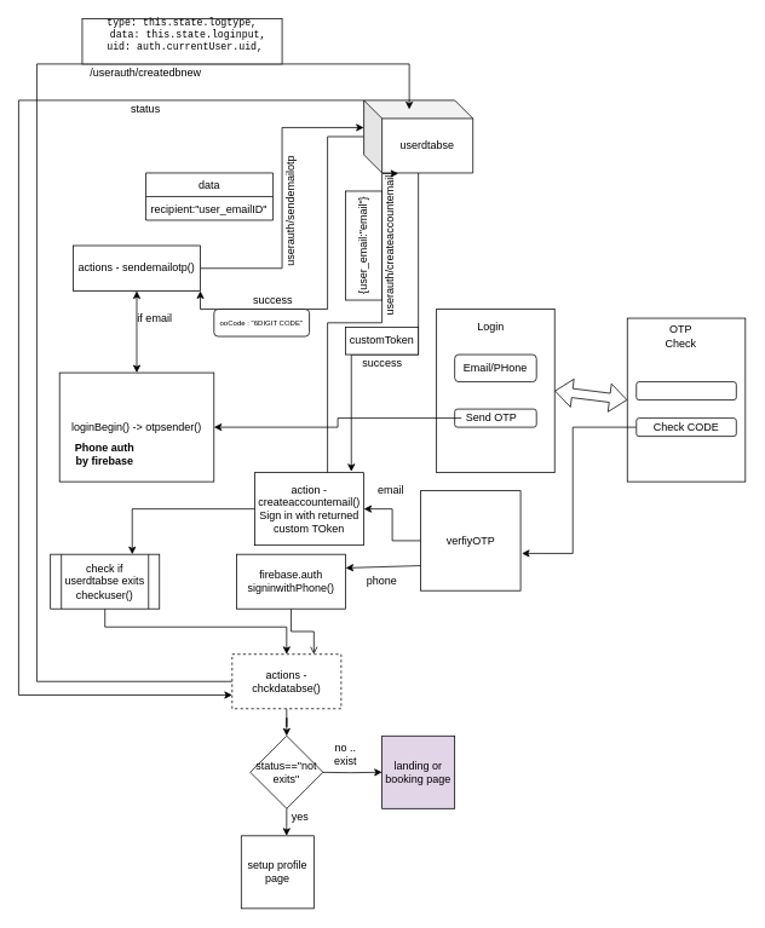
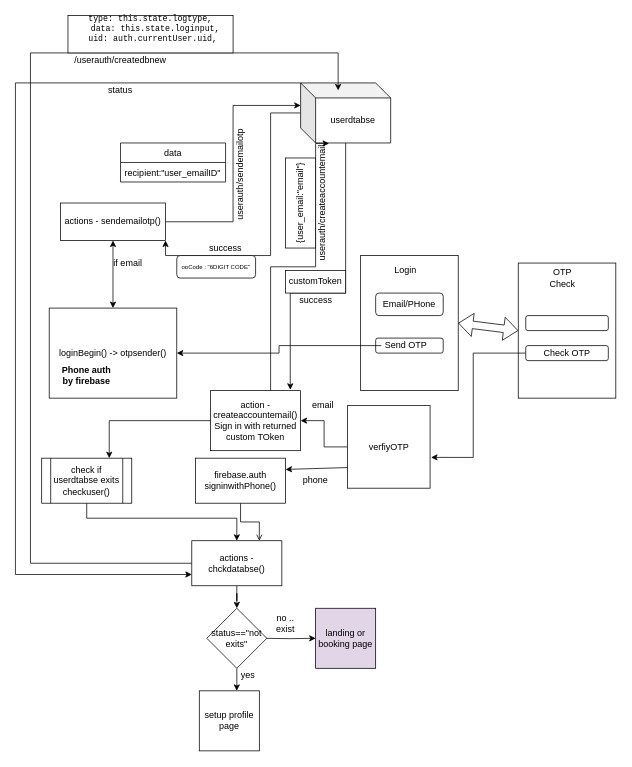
  <mxCell id="0" />
  <mxCell id="1" parent="0" />
  <mxCell id="2" value="" style="rounded=0;whiteSpace=wrap;html=1;" parent="1" vertex="1"><mxGeometry x="480" y="340" width="130" height="180" as="geometry" /></mxCell>
  <mxCell id="3" value="Login" style="text;html=1;strokeColor=none;fillColor=none;align=center;verticalAlign=middle;whiteSpace=wrap;rounded=0;" parent="1" vertex="1"><mxGeometry x="520" y="350" width="40" height="20" as="geometry" /></mxCell>
  <mxCell id="4" value="Email/PHone" style="rounded=1;whiteSpace=wrap;html=1;" parent="1" vertex="1"><mxGeometry x="500" y="390" width="90" height="30" as="geometry" /></mxCell>
  <mxCell id="5" value="" style="rounded=1;whiteSpace=wrap;html=1;" parent="1" vertex="1"><mxGeometry x="500" y="450" width="90" height="20" as="geometry" /></mxCell>
  <mxCell id="6" style="edgeStyle=orthogonalEdgeStyle;rounded=0;orthogonalLoop=1;jettySize=auto;html=1;" parent="1" source="7" target="8" edge="1"><mxGeometry relative="1" as="geometry" /></mxCell>
  <mxCell id="7" value="Send OTP" style="text;html=1;strokeColor=none;fillColor=none;align=center;verticalAlign=middle;whiteSpace=wrap;rounded=0;" parent="1" vertex="1"><mxGeometry x="507.5" y="450" width="65" height="20" as="geometry" /></mxCell>
  <mxCell id="8" value="loginBegin() -&amp;gt; otpsender()" style="rounded=0;whiteSpace=wrap;html=1;" parent="1" vertex="1"><mxGeometry x="65" y="410" width="170" height="120" as="geometry" /></mxCell>
  <mxCell id="9" style="edgeStyle=orthogonalEdgeStyle;rounded=0;orthogonalLoop=1;jettySize=auto;html=1;entryX=0;entryY=0;entryDx=0;entryDy=30;entryPerimeter=0;" parent="1" source="10" target="14" edge="1"><mxGeometry relative="1" as="geometry" /></mxCell>
  <mxCell id="10" value="actions - sendemailotp()" style="rounded=0;whiteSpace=wrap;html=1;" parent="1" vertex="1"><mxGeometry x="80" y="270" width="140" height="50" as="geometry" /></mxCell>
  <mxCell id="11" style="edgeStyle=orthogonalEdgeStyle;rounded=0;orthogonalLoop=1;jettySize=auto;html=1;entryX=1;entryY=1;entryDx=0;entryDy=0;" parent="1" source="14" target="10" edge="1"><mxGeometry relative="1" as="geometry"><Array as="points"><mxPoint x="360" y="340" /><mxPoint x="220" y="340" /></Array></mxGeometry></mxCell>
  <mxCell id="12" style="edgeStyle=orthogonalEdgeStyle;rounded=0;orthogonalLoop=1;jettySize=auto;html=1;entryX=0.885;entryY=-0.015;entryDx=0;entryDy=0;entryPerimeter=0;" parent="1" source="14" target="32" edge="1"><mxGeometry relative="1" as="geometry"><Array as="points"><mxPoint x="460" y="390" /><mxPoint x="386" y="390" /></Array></mxGeometry></mxCell>
  <mxCell id="13" style="edgeStyle=orthogonalEdgeStyle;rounded=0;orthogonalLoop=1;jettySize=auto;html=1;entryX=0;entryY=0.75;entryDx=0;entryDy=0;" parent="1" source="14" target="47" edge="1"><mxGeometry relative="1" as="geometry"><Array as="points"><mxPoint x="20" y="110" /><mxPoint x="20" y="765" /></Array></mxGeometry></mxCell>
  <mxCell id="14" value="userdtabse" style="shape=cube;whiteSpace=wrap;html=1;boundedLbl=1;backgroundOutline=1;darkOpacity=0.05;darkOpacity2=0.1;" parent="1" vertex="1"><mxGeometry x="400" y="110" width="120" height="80" as="geometry" /></mxCell>
  <mxCell id="15" value="userauth/sendemailotp" style="text;html=1;strokeColor=none;fillColor=none;align=center;verticalAlign=middle;whiteSpace=wrap;rounded=0;rotation=-90;" parent="1" vertex="1"><mxGeometry x="300" y="222" width="40" height="20" as="geometry" /></mxCell>
  <mxCell id="16" value="if email" style="text;html=1;strokeColor=none;fillColor=none;align=center;verticalAlign=middle;whiteSpace=wrap;rounded=0;" parent="1" vertex="1"><mxGeometry x="150" y="340" width="40" height="20" as="geometry" /></mxCell>
  <mxCell id="17" value="Phone auth by firebase" style="text;html=1;strokeColor=none;fillColor=none;align=center;verticalAlign=middle;whiteSpace=wrap;rounded=0;fontStyle=1" parent="1" vertex="1"><mxGeometry x="80" y="490" width="70" height="20" as="geometry" /></mxCell>
  <mxCell id="18" value="" style="rounded=0;whiteSpace=wrap;html=1;" parent="1" vertex="1"><mxGeometry x="690" y="350" width="130" height="180" as="geometry" /></mxCell>
  <mxCell id="19" value="OTP Check" style="text;html=1;strokeColor=none;fillColor=none;align=center;verticalAlign=middle;whiteSpace=wrap;rounded=0;" parent="1" vertex="1"><mxGeometry x="730" y="360" width="38" height="20" as="geometry" /></mxCell>
  <mxCell id="20" value="" style="rounded=1;whiteSpace=wrap;html=1;" parent="1" vertex="1"><mxGeometry x="700" y="420" width="110" height="20" as="geometry" /></mxCell>
  <mxCell id="21" style="edgeStyle=orthogonalEdgeStyle;rounded=0;orthogonalLoop=1;jettySize=auto;html=1;entryX=1.012;entryY=0.627;entryDx=0;entryDy=0;entryPerimeter=0;" parent="1" source="22" target="29" edge="1"><mxGeometry relative="1" as="geometry"><Array as="points"><mxPoint x="630" y="470" /><mxPoint x="630" y="609" /></Array></mxGeometry></mxCell>
- <mxCell id="22" value="Check CODE" style="rounded=1;whiteSpace=wrap;html=1;" parent="1" vertex="1"><mxGeometry x="700" y="460" width="110" height="20" as="geometry" /></mxCell>
+ <mxCell id="22" value="Check OTP" style="rounded=1;whiteSpace=wrap;html=1;" parent="1" vertex="1"><mxGeometry x="700" y="460" width="110" height="20" as="geometry" /></mxCell>
  <mxCell id="23" value="" style="shape=flexArrow;endArrow=classic;startArrow=classic;html=1;entryX=0;entryY=0.5;entryDx=0;entryDy=0;exitX=1;exitY=0.5;exitDx=0;exitDy=0;" parent="1" source="2" target="18" edge="1"><mxGeometry width="100" height="100" relative="1" as="geometry"><mxPoint x="410" y="410" as="sourcePoint" /><mxPoint x="510" y="310" as="targetPoint" /></mxGeometry></mxCell>
  <mxCell id="24" value="data" style="swimlane;fontStyle=0;childLayout=stackLayout;horizontal=1;startSize=26;horizontalStack=0;resizeParent=1;resizeParentMax=0;resizeLast=0;collapsible=1;marginBottom=0;flipV=0;" parent="1" vertex="1"><mxGeometry x="160" y="190" width="140" height="52" as="geometry" /></mxCell>
  <mxCell id="25" value="recipient:&quot;user_emailID&quot;" style="text;strokeColor=none;fillColor=none;align=left;verticalAlign=top;spacingLeft=4;spacingRight=4;overflow=hidden;rotatable=0;points=[[0,0.5],[1,0.5]];portConstraint=eastwest;" parent="24" vertex="1"><mxGeometry y="26" width="140" height="26" as="geometry" /></mxCell>
  <mxCell id="26" value="success" style="text;html=1;strokeColor=none;fillColor=none;align=center;verticalAlign=middle;whiteSpace=wrap;rounded=0;" parent="1" vertex="1"><mxGeometry x="280" y="320" width="40" height="20" as="geometry" /></mxCell>
  <mxCell id="27" value="&lt;font style=&quot;font-size: 8px&quot;&gt;ooCode : &quot;6DIGIT CODE&quot;&lt;/font&gt;" style="rounded=1;whiteSpace=wrap;html=1;" parent="1" vertex="1"><mxGeometry x="235" y="340" width="105" height="30" as="geometry" /></mxCell>
  <mxCell id="28" style="edgeStyle=orthogonalEdgeStyle;rounded=0;orthogonalLoop=1;jettySize=auto;html=1;entryX=1;entryY=0.5;entryDx=0;entryDy=0;" parent="1" source="29" target="32" edge="1"><mxGeometry relative="1" as="geometry" /></mxCell>
  <mxCell id="29" value="verfiyOTP" style="whiteSpace=wrap;html=1;aspect=fixed;" parent="1" vertex="1"><mxGeometry x="462.5" y="540" width="110" height="110" as="geometry" /></mxCell>
  <mxCell id="30" style="edgeStyle=orthogonalEdgeStyle;rounded=0;orthogonalLoop=1;jettySize=auto;html=1;entryX=0.316;entryY=1.008;entryDx=0;entryDy=0;entryPerimeter=0;" parent="1" source="32" target="14" edge="1"><mxGeometry relative="1" as="geometry"><Array as="points"><mxPoint x="360" y="355" /><mxPoint x="420" y="355" /><mxPoint x="420" y="191" /></Array></mxGeometry></mxCell>
  <mxCell id="31" style="edgeStyle=orthogonalEdgeStyle;rounded=0;orthogonalLoop=1;jettySize=auto;html=1;entryX=0.75;entryY=0;entryDx=0;entryDy=0;" parent="1" source="32" target="44" edge="1"><mxGeometry relative="1" as="geometry" /></mxCell>
  <mxCell id="32" value="action - createaccountemail()&lt;br&gt;Sign in with returned custom TOken" style="rounded=0;whiteSpace=wrap;html=1;" parent="1" vertex="1"><mxGeometry x="280" y="520" width="120" height="80" as="geometry" /></mxCell>
  <mxCell id="33" value="email" style="text;html=1;strokeColor=none;fillColor=none;align=center;verticalAlign=middle;whiteSpace=wrap;rounded=0;" parent="1" vertex="1"><mxGeometry x="410" y="530" width="40" height="20" as="geometry" /></mxCell>
  <mxCell id="34" value="" style="endArrow=classic;startArrow=classic;html=1;exitX=0.5;exitY=0;exitDx=0;exitDy=0;entryX=0.5;entryY=1;entryDx=0;entryDy=0;" parent="1" source="8" target="10" edge="1"><mxGeometry width="50" height="50" relative="1" as="geometry"><mxPoint x="170" y="620" as="sourcePoint" /><mxPoint x="140" y="330" as="targetPoint" /></mxGeometry></mxCell>
  <mxCell id="35" style="edgeStyle=orthogonalEdgeStyle;rounded=0;orthogonalLoop=1;jettySize=auto;html=1;entryX=0.75;entryY=0;entryDx=0;entryDy=0;fontColor=#000000;endArrow=open;" edge="1" parent="1" source="36" target="47"><mxGeometry relative="1" as="geometry" /></mxCell>
  <mxCell id="36" value="firebase.auth signinwithPhone()" style="rounded=0;whiteSpace=wrap;html=1;" parent="1" vertex="1"><mxGeometry x="260" y="610" width="120" height="60" as="geometry" /></mxCell>
  <mxCell id="37" value="" style="endArrow=classic;html=1;exitX=0;exitY=0.75;exitDx=0;exitDy=0;entryX=1;entryY=0.25;entryDx=0;entryDy=0;" parent="1" source="29" target="36" edge="1"><mxGeometry width="50" height="50" relative="1" as="geometry"><mxPoint x="170" y="460" as="sourcePoint" /><mxPoint x="220" y="410" as="targetPoint" /></mxGeometry></mxCell>
  <mxCell id="38" value="phone" style="text;html=1;strokeColor=none;fillColor=none;align=center;verticalAlign=middle;whiteSpace=wrap;rounded=0;" parent="1" vertex="1"><mxGeometry x="400" y="630" width="40" height="20" as="geometry" /></mxCell>
  <mxCell id="39" value="userauth/createaccountemail" style="text;html=1;strokeColor=none;fillColor=none;align=center;verticalAlign=middle;whiteSpace=wrap;rounded=0;rotation=-90;" parent="1" vertex="1"><mxGeometry x="409" y="260" width="40" height="20" as="geometry" /></mxCell>
  <mxCell id="40" value="{user_email:&quot;email&quot;}" style="rounded=0;whiteSpace=wrap;html=1;rotation=-90;" parent="1" vertex="1"><mxGeometry x="340" y="250" width="120" height="40" as="geometry" /></mxCell>
  <mxCell id="41" value="success" style="text;html=1;align=center;verticalAlign=middle;resizable=0;points=[];autosize=1;strokeColor=none;" parent="1" vertex="1"><mxGeometry x="390" y="390" width="60" height="20" as="geometry" /></mxCell>
  <mxCell id="42" value="customToken" style="whiteSpace=wrap;html=1;" parent="1" vertex="1"><mxGeometry x="380" y="360" width="80" height="30" as="geometry" /></mxCell>
  <mxCell id="43" style="edgeStyle=orthogonalEdgeStyle;rounded=0;orthogonalLoop=1;jettySize=auto;html=1;entryX=0.5;entryY=0;entryDx=0;entryDy=0;" parent="1" source="44" target="47" edge="1"><mxGeometry relative="1" as="geometry"><Array as="points"><mxPoint x="115" y="690" /><mxPoint x="315" y="690" /></Array></mxGeometry></mxCell>
  <mxCell id="44" value="check if userdtabse exits&lt;br&gt;checkuser()" style="shape=process;whiteSpace=wrap;html=1;backgroundOutline=1;" parent="1" vertex="1"><mxGeometry x="55" y="610" width="120" height="60" as="geometry" /></mxCell>
  <mxCell id="45" style="edgeStyle=orthogonalEdgeStyle;rounded=0;orthogonalLoop=1;jettySize=auto;html=1;" parent="1" source="47" edge="1"><mxGeometry relative="1" as="geometry"><mxPoint x="450" y="120" as="targetPoint" /><Array as="points"><mxPoint x="40" y="750" /><mxPoint x="40" y="70" /><mxPoint x="450" y="70" /></Array></mxGeometry></mxCell>
  <mxCell id="46" style="edgeStyle=orthogonalEdgeStyle;rounded=0;orthogonalLoop=1;jettySize=auto;html=1;entryX=0.5;entryY=0;entryDx=0;entryDy=0;" parent="1" source="47" target="54" edge="1"><mxGeometry relative="1" as="geometry" /></mxCell>
- <mxCell id="47" value="actions - chckdatabse()" style="rounded=0;whiteSpace=wrap;html=1;dashed=1;" parent="1" vertex="1"><mxGeometry x="255" y="720" width="120" height="60" as="geometry" /></mxCell>
+ <mxCell id="47" value="actions - chckdatabse()" style="rounded=0;whiteSpace=wrap;html=1;" parent="1" vertex="1"><mxGeometry x="255" y="720" width="120" height="60" as="geometry" /></mxCell>
  <mxCell id="48" value="&lt;div style=&quot;color: rgb(248 , 248 , 242) ; background-color: rgb(43 , 31 , 50) ; font-family: &amp;#34;fira code light&amp;#34; , &amp;#34;anonymous pro regular&amp;#34; , &amp;#34;consolas&amp;#34; , &amp;#34;courier new&amp;#34; , monospace , &amp;#34;consolas&amp;#34; , &amp;#34;courier new&amp;#34; , monospace ; font-size: 13px ; line-height: 18px&quot;&gt;&lt;br&gt;&lt;/div&gt;" style="text;html=1;align=center;verticalAlign=middle;resizable=0;points=[];autosize=1;strokeColor=none;" parent="1" vertex="1"><mxGeometry x="620" y="60" width="20" height="20" as="geometry" /></mxCell>
  <mxCell id="49" value="&lt;div style=&quot;font-family: &amp;#34;fira code light&amp;#34; , &amp;#34;anonymous pro regular&amp;#34; , &amp;#34;consolas&amp;#34; , &amp;#34;courier new&amp;#34; , monospace , &amp;#34;consolas&amp;#34; , &amp;#34;courier new&amp;#34; , monospace ; font-size: 11px&quot;&gt;&lt;span&gt;type:&amp;nbsp;this.state.logtype,&lt;/span&gt;&lt;br&gt;&lt;/div&gt;&lt;div style=&quot;font-family: &amp;#34;fira code light&amp;#34; , &amp;#34;anonymous pro regular&amp;#34; , &amp;#34;consolas&amp;#34; , &amp;#34;courier new&amp;#34; , monospace , &amp;#34;consolas&amp;#34; , &amp;#34;courier new&amp;#34; , monospace ; font-size: 11px&quot;&gt;&lt;font style=&quot;font-size: 11px&quot;&gt;&amp;nbsp; data:&amp;nbsp;this.state.loginput,&lt;/font&gt;&lt;/div&gt;&lt;div style=&quot;font-family: &amp;#34;fira code light&amp;#34; , &amp;#34;anonymous pro regular&amp;#34; , &amp;#34;consolas&amp;#34; , &amp;#34;courier new&amp;#34; , monospace , &amp;#34;consolas&amp;#34; , &amp;#34;courier new&amp;#34; , monospace ; font-size: 11px&quot;&gt;&lt;font style=&quot;font-size: 11px&quot;&gt;&amp;nbsp;uid:&amp;nbsp;auth.currentUser.uid,&lt;/font&gt;&lt;/div&gt;&lt;div style=&quot;font-family: &amp;#34;fira code light&amp;#34; , &amp;#34;anonymous pro regular&amp;#34; , &amp;#34;consolas&amp;#34; , &amp;#34;courier new&amp;#34; , monospace , &amp;#34;consolas&amp;#34; , &amp;#34;courier new&amp;#34; , monospace ; font-size: 11px&quot;&gt;&lt;font style=&quot;font-size: 11px&quot;&gt;&amp;nbsp; &amp;nbsp;&amp;nbsp;&lt;/font&gt;&lt;/div&gt;" style="rounded=0;whiteSpace=wrap;html=1;" parent="1" vertex="1"><mxGeometry x="90" y="20" width="220" height="50" as="geometry" /></mxCell>
  <mxCell id="50" value="/userauth/createdbnew" style="text;html=1;strokeColor=none;fillColor=none;align=center;verticalAlign=middle;whiteSpace=wrap;rounded=0;" parent="1" vertex="1"><mxGeometry x="140" y="70" width="40" height="20" as="geometry" /></mxCell>
  <mxCell id="51" value="status" style="text;html=1;strokeColor=none;fillColor=none;align=center;verticalAlign=middle;whiteSpace=wrap;rounded=0;" parent="1" vertex="1"><mxGeometry x="140" y="110" width="40" height="20" as="geometry" /></mxCell>
  <mxCell id="52" style="edgeStyle=orthogonalEdgeStyle;rounded=0;orthogonalLoop=1;jettySize=auto;html=1;entryX=0;entryY=0.5;entryDx=0;entryDy=0;" parent="1" target="56" edge="1"><mxGeometry relative="1" as="geometry"><mxPoint x="350" y="850" as="sourcePoint" /></mxGeometry></mxCell>
  <mxCell id="53" style="edgeStyle=orthogonalEdgeStyle;rounded=0;orthogonalLoop=1;jettySize=auto;html=1;entryX=0.623;entryY=0;entryDx=0;entryDy=0;entryPerimeter=0;" parent="1" source="54" target="55" edge="1"><mxGeometry relative="1" as="geometry" /></mxCell>
  <mxCell id="54" value="status==&quot;not exits&quot;" style="rhombus;whiteSpace=wrap;html=1;" parent="1" vertex="1"><mxGeometry x="275" y="810" width="80" height="80" as="geometry" /></mxCell>
  <mxCell id="55" value="setup profile page" style="whiteSpace=wrap;html=1;aspect=fixed;" parent="1" vertex="1"><mxGeometry x="265" y="920" width="80" height="80" as="geometry" /></mxCell>
  <mxCell id="56" value="landing or booking page" style="whiteSpace=wrap;html=1;aspect=fixed;fillColor=#e1d5e7;" parent="1" vertex="1"><mxGeometry x="420" y="810" width="80" height="80" as="geometry" /></mxCell>
  <mxCell id="57" value="yes" style="text;html=1;strokeColor=none;fillColor=none;align=center;verticalAlign=middle;whiteSpace=wrap;rounded=0;" parent="1" vertex="1"><mxGeometry x="310" y="890" width="40" height="20" as="geometry" /></mxCell>
  <mxCell id="58" value="no .. exist" style="text;html=1;strokeColor=none;fillColor=none;align=center;verticalAlign=middle;whiteSpace=wrap;rounded=0;" parent="1" vertex="1"><mxGeometry x="360" y="820" width="40" height="20" as="geometry" /></mxCell>
